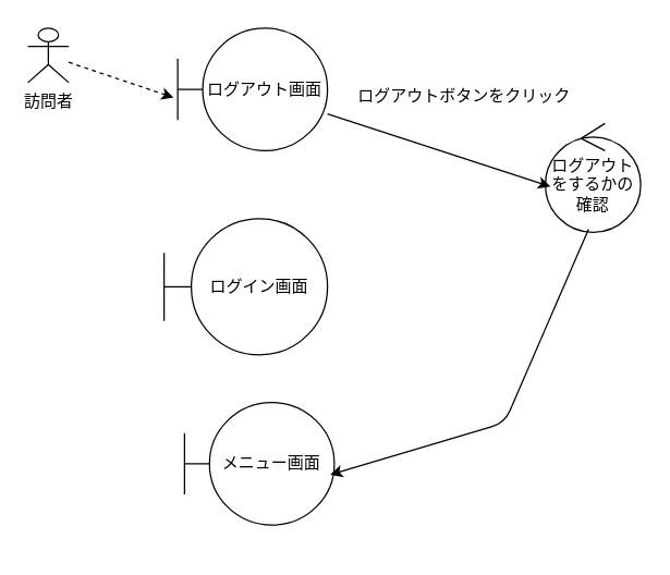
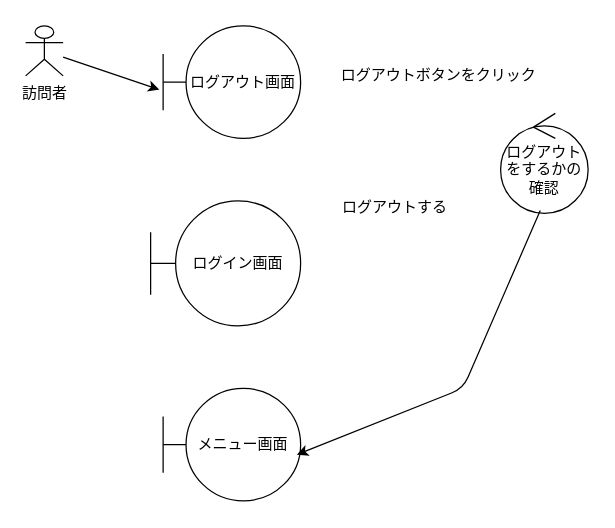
  <mxCell id="0" />
  <mxCell id="1" parent="0" />
  <mxCell id="2" value="訪問者" style="shape=umlActor;verticalLabelPosition=bottom;verticalAlign=top;html=1;outlineConnect=0;" parent="1" vertex="1"><mxGeometry x="20" y="20" width="30" height="40" as="geometry" /></mxCell>
  <mxCell id="3" value="ログアウトをするかの確認" style="ellipse;shape=umlControl;whiteSpace=wrap;html=1;" parent="1" vertex="1"><mxGeometry x="400" y="90" width="70" height="80" as="geometry" /></mxCell>
  <mxCell id="4" value="ログイン画面" style="shape=umlBoundary;whiteSpace=wrap;html=1;" parent="1" vertex="1"><mxGeometry x="120" y="160" width="120" height="100" as="geometry" /></mxCell>
  <mxCell id="5" value="ログアウト画面" style="shape=umlBoundary;whiteSpace=wrap;html=1;" parent="1" vertex="1"><mxGeometry x="130" y="20" width="110" height="90" as="geometry" /></mxCell>
- <mxCell id="6" value="ログアウトボタンをクリック" style="text;html=1;align=center;verticalAlign=middle;resizable=0;points=[];autosize=1;strokeColor=none;fillColor=none;" parent="1" vertex="1"><mxGeometry x="250" y="55" width="180" height="30" as="geometry" /></mxCell>
- <mxCell id="7" value="" style="edgeStyle=none;orthogonalLoop=1;jettySize=auto;html=1;entryX=0.053;entryY=0.579;entryDx=0;entryDy=0;entryPerimeter=0;" parent="1" source="5" target="3" edge="1"><mxGeometry width="100" relative="1" as="geometry"><mxPoint x="250" y="64.5" as="sourcePoint" /><mxPoint x="350" y="64.5" as="targetPoint" /><Array as="points" /></mxGeometry></mxCell>
- <mxCell id="8" value="メニュー画面" style="shape=umlBoundary;whiteSpace=wrap;html=1;" parent="1" vertex="1"><mxGeometry x="135" y="295" width="110" height="90" as="geometry" /></mxCell>
+ <mxCell id="6" value="ログアウトボタンをクリック" style="text;html=1;align=center;verticalAlign=middle;resizable=0;points=[];autosize=1;strokeColor=none;fillColor=none;" parent="1" vertex="1"><mxGeometry x="260" y="45" width="180" height="30" as="geometry" /></mxCell>
+ <mxCell id="8" value="メニュー画面" style="shape=umlBoundary;whiteSpace=wrap;html=1;" parent="1" vertex="1"><mxGeometry x="130" y="310" width="110" height="90" as="geometry" /></mxCell>
+ <mxCell id="9" value="ログアウトする" style="text;html=1;align=center;verticalAlign=middle;resizable=0;points=[];autosize=1;strokeColor=none;fillColor=none;" parent="1" vertex="1"><mxGeometry x="260" y="150" width="110" height="30" as="geometry" /></mxCell>
  <mxCell id="10" value="" style="edgeStyle=none;orthogonalLoop=1;jettySize=auto;html=1;entryX=0.973;entryY=0.589;entryDx=0;entryDy=0;entryPerimeter=0;exitX=0.453;exitY=0.971;exitDx=0;exitDy=0;exitPerimeter=0;" parent="1" source="3" target="8" edge="1"><mxGeometry width="100" relative="1" as="geometry"><mxPoint x="380" y="250" as="sourcePoint" /><mxPoint x="480" y="250" as="targetPoint" /><Array as="points"><mxPoint x="370" y="310" /></Array></mxGeometry></mxCell>
- <mxCell id="11" value="" style="edgeStyle=none;orthogonalLoop=1;jettySize=auto;html=1;entryX=-0.027;entryY=0.567;entryDx=0;entryDy=0;entryPerimeter=0;dashed=1;" parent="1" source="2" target="5" edge="1"><mxGeometry width="100" relative="1" as="geometry"><mxPoint x="0" y="160" as="sourcePoint" /><mxPoint x="100" y="160" as="targetPoint" /><Array as="points" /></mxGeometry></mxCell>
+ <mxCell id="11" value="" style="edgeStyle=none;orthogonalLoop=1;jettySize=auto;html=1;entryX=-0.027;entryY=0.567;entryDx=0;entryDy=0;entryPerimeter=0;" parent="1" source="2" target="5" edge="1"><mxGeometry width="100" relative="1" as="geometry"><mxPoint x="0" y="160" as="sourcePoint" /><mxPoint x="100" y="160" as="targetPoint" /><Array as="points" /></mxGeometry></mxCell>
